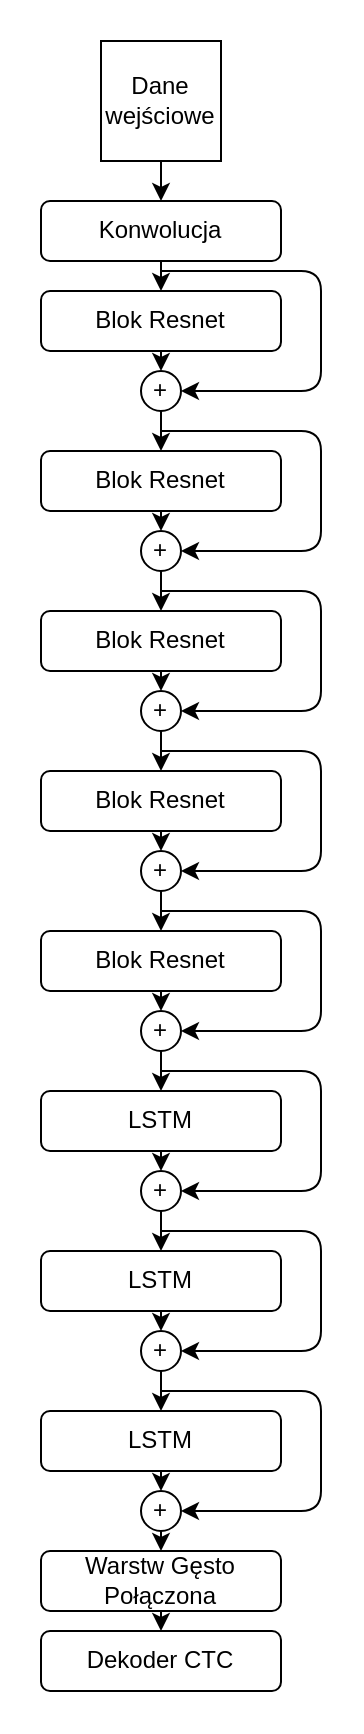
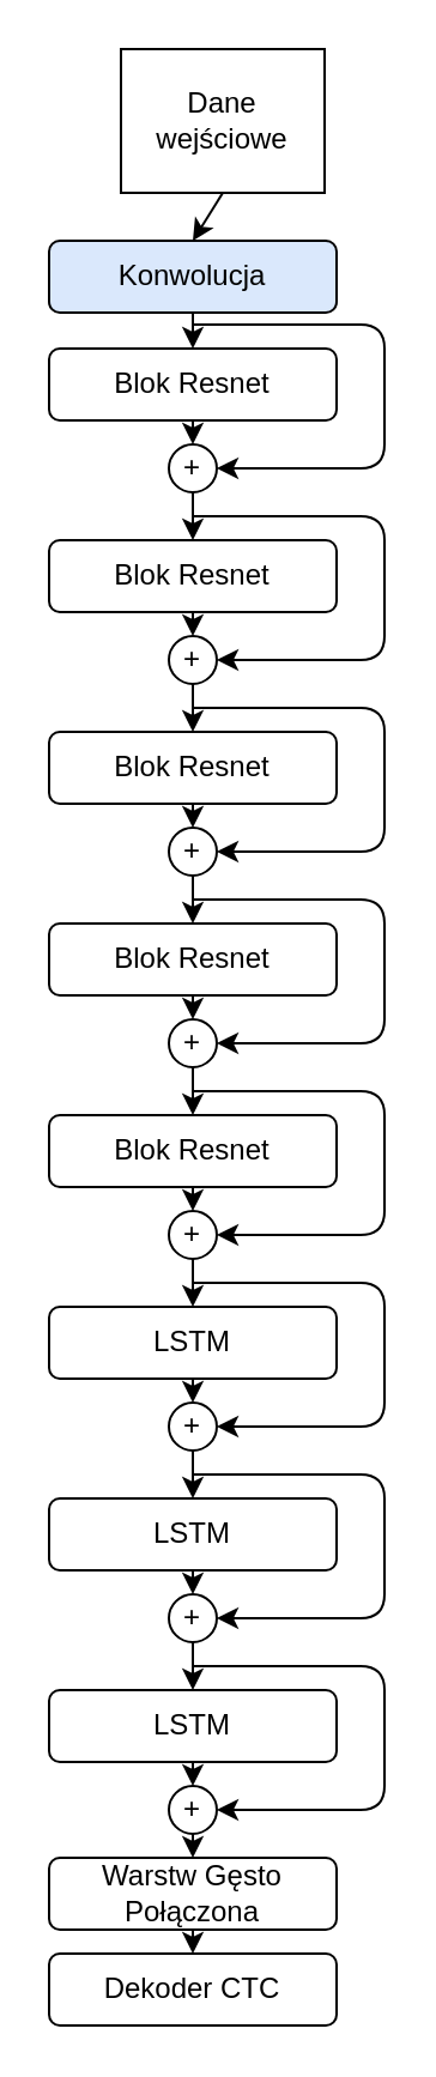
  <mxCell id="0" />
  <mxCell id="1" parent="0" />
- <mxCell id="2" value="&lt;div&gt;Dane &lt;br&gt;&lt;/div&gt;&lt;div&gt;wejściowe&lt;br&gt;&lt;/div&gt;" style="whiteSpace=wrap;html=1;aspect=fixed;" parent="1" vertex="1"><mxGeometry x="50" y="20" width="60" height="60" as="geometry" /></mxCell>
- <mxCell id="3" value="Konwolucja" style="rounded=1;whiteSpace=wrap;html=1;direction=west;horizontal=1;" parent="1" vertex="1"><mxGeometry x="20" y="100" width="120" height="30" as="geometry" /></mxCell>
+ <mxCell id="2" value="&lt;div&gt;Dane &lt;br&gt;&lt;/div&gt;&lt;div&gt;wejściowe&lt;br&gt;&lt;/div&gt;" style="whiteSpace=wrap;html=1;aspect=fixed;" parent="1" vertex="1"><mxGeometry x="50" y="20" width="85" height="60" as="geometry" /></mxCell>
+ <mxCell id="3" value="Konwolucja" style="rounded=1;whiteSpace=wrap;html=1;direction=west;horizontal=1;fillColor=#dae8fc;" parent="1" vertex="1"><mxGeometry x="20" y="100" width="120" height="30" as="geometry" /></mxCell>
  <mxCell id="4" value="&lt;div&gt;Blok Resnet&lt;/div&gt;" style="rounded=1;whiteSpace=wrap;html=1;direction=west;horizontal=1;" parent="1" vertex="1"><mxGeometry x="20" y="145" width="120" height="30" as="geometry" /></mxCell>
  <mxCell id="5" value="" style="endArrow=classic;html=1;exitX=0.5;exitY=1;exitDx=0;exitDy=0;" parent="1" source="2" edge="1"><mxGeometry width="50" height="50" relative="1" as="geometry"><mxPoint x="20" y="470" as="sourcePoint" /><mxPoint x="80" y="100" as="targetPoint" /></mxGeometry></mxCell>
  <mxCell id="6" value="" style="endArrow=classic;html=1;exitX=0.5;exitY=0;exitDx=0;exitDy=0;entryX=0.5;entryY=0;entryDx=0;entryDy=0;" parent="1" source="3" edge="1"><mxGeometry width="50" height="50" relative="1" as="geometry"><mxPoint x="20" y="465" as="sourcePoint" /><mxPoint x="80" y="145" as="targetPoint" /></mxGeometry></mxCell>
  <mxCell id="7" value="+" style="ellipse;whiteSpace=wrap;html=1;aspect=fixed;" vertex="1" parent="1"><mxGeometry x="70" y="185" width="20" height="20" as="geometry" /></mxCell>
  <mxCell id="8" value="" style="endArrow=classic;html=1;exitX=0.5;exitY=0;exitDx=0;exitDy=0;" edge="1" parent="1" source="4"><mxGeometry width="50" height="50" relative="1" as="geometry"><mxPoint x="20" y="895" as="sourcePoint" /><mxPoint x="80" y="185" as="targetPoint" /></mxGeometry></mxCell>
  <mxCell id="9" value="" style="endArrow=classic;html=1;entryX=1;entryY=0.5;entryDx=0;entryDy=0;" edge="1" parent="1" target="7"><mxGeometry width="50" height="50" relative="1" as="geometry"><mxPoint x="80" y="135" as="sourcePoint" /><mxPoint x="70" y="845" as="targetPoint" /><Array as="points"><mxPoint x="160" y="135" /><mxPoint x="160" y="195" /></Array></mxGeometry></mxCell>
  <mxCell id="10" value="&lt;div&gt;Blok Resnet&lt;/div&gt;" style="rounded=1;whiteSpace=wrap;html=1;direction=west;horizontal=1;" vertex="1" parent="1"><mxGeometry x="20" y="225" width="120" height="30" as="geometry" /></mxCell>
  <mxCell id="11" value="" style="endArrow=classic;html=1;exitX=0.5;exitY=0;exitDx=0;exitDy=0;entryX=0.5;entryY=0;entryDx=0;entryDy=0;" edge="1" parent="1"><mxGeometry width="50" height="50" relative="1" as="geometry"><mxPoint x="80" y="205" as="sourcePoint" /><mxPoint x="80" y="225" as="targetPoint" /></mxGeometry></mxCell>
  <mxCell id="12" value="+" style="ellipse;whiteSpace=wrap;html=1;aspect=fixed;" vertex="1" parent="1"><mxGeometry x="70" y="265" width="20" height="20" as="geometry" /></mxCell>
  <mxCell id="13" value="" style="endArrow=classic;html=1;exitX=0.5;exitY=0;exitDx=0;exitDy=0;" edge="1" source="10" parent="1"><mxGeometry width="50" height="50" relative="1" as="geometry"><mxPoint x="20" y="975" as="sourcePoint" /><mxPoint x="80" y="265" as="targetPoint" /></mxGeometry></mxCell>
  <mxCell id="14" value="" style="endArrow=classic;html=1;entryX=1;entryY=0.5;entryDx=0;entryDy=0;" edge="1" target="12" parent="1"><mxGeometry width="50" height="50" relative="1" as="geometry"><mxPoint x="80" y="215" as="sourcePoint" /><mxPoint x="70" y="925" as="targetPoint" /><Array as="points"><mxPoint x="160" y="215" /><mxPoint x="160" y="275" /></Array></mxGeometry></mxCell>
  <mxCell id="15" value="&lt;div&gt;Blok Resnet&lt;/div&gt;" style="rounded=1;whiteSpace=wrap;html=1;direction=west;horizontal=1;" vertex="1" parent="1"><mxGeometry x="20" y="305" width="120" height="30" as="geometry" /></mxCell>
  <mxCell id="16" value="" style="endArrow=classic;html=1;exitX=0.5;exitY=0;exitDx=0;exitDy=0;entryX=0.5;entryY=0;entryDx=0;entryDy=0;" edge="1" parent="1"><mxGeometry width="50" height="50" relative="1" as="geometry"><mxPoint x="80" y="285" as="sourcePoint" /><mxPoint x="80" y="305" as="targetPoint" /></mxGeometry></mxCell>
  <mxCell id="17" value="+" style="ellipse;whiteSpace=wrap;html=1;aspect=fixed;" vertex="1" parent="1"><mxGeometry x="70" y="345" width="20" height="20" as="geometry" /></mxCell>
  <mxCell id="18" value="" style="endArrow=classic;html=1;exitX=0.5;exitY=0;exitDx=0;exitDy=0;" edge="1" source="15" parent="1"><mxGeometry width="50" height="50" relative="1" as="geometry"><mxPoint x="20" y="1055" as="sourcePoint" /><mxPoint x="80" y="345" as="targetPoint" /></mxGeometry></mxCell>
  <mxCell id="19" value="" style="endArrow=classic;html=1;entryX=1;entryY=0.5;entryDx=0;entryDy=0;" edge="1" target="17" parent="1"><mxGeometry width="50" height="50" relative="1" as="geometry"><mxPoint x="80" y="295" as="sourcePoint" /><mxPoint x="70" y="1005" as="targetPoint" /><Array as="points"><mxPoint x="160" y="295" /><mxPoint x="160" y="355" /></Array></mxGeometry></mxCell>
  <mxCell id="20" value="&lt;div&gt;Blok Resnet&lt;/div&gt;" style="rounded=1;whiteSpace=wrap;html=1;direction=west;horizontal=1;" vertex="1" parent="1"><mxGeometry x="20" y="385" width="120" height="30" as="geometry" /></mxCell>
  <mxCell id="21" value="" style="endArrow=classic;html=1;exitX=0.5;exitY=0;exitDx=0;exitDy=0;entryX=0.5;entryY=0;entryDx=0;entryDy=0;" edge="1" parent="1"><mxGeometry width="50" height="50" relative="1" as="geometry"><mxPoint x="80" y="365" as="sourcePoint" /><mxPoint x="80" y="385" as="targetPoint" /></mxGeometry></mxCell>
  <mxCell id="22" value="+" style="ellipse;whiteSpace=wrap;html=1;aspect=fixed;" vertex="1" parent="1"><mxGeometry x="70" y="425" width="20" height="20" as="geometry" /></mxCell>
  <mxCell id="23" value="" style="endArrow=classic;html=1;exitX=0.5;exitY=0;exitDx=0;exitDy=0;" edge="1" source="20" parent="1"><mxGeometry width="50" height="50" relative="1" as="geometry"><mxPoint x="20" y="1135" as="sourcePoint" /><mxPoint x="80" y="425" as="targetPoint" /></mxGeometry></mxCell>
  <mxCell id="24" value="" style="endArrow=classic;html=1;entryX=1;entryY=0.5;entryDx=0;entryDy=0;" edge="1" target="22" parent="1"><mxGeometry width="50" height="50" relative="1" as="geometry"><mxPoint x="80" y="375" as="sourcePoint" /><mxPoint x="70" y="1085" as="targetPoint" /><Array as="points"><mxPoint x="160" y="375" /><mxPoint x="160" y="435" /></Array></mxGeometry></mxCell>
  <mxCell id="25" value="&lt;div&gt;Blok Resnet&lt;/div&gt;" style="rounded=1;whiteSpace=wrap;html=1;direction=west;horizontal=1;" vertex="1" parent="1"><mxGeometry x="20" y="465" width="120" height="30" as="geometry" /></mxCell>
  <mxCell id="26" value="" style="endArrow=classic;html=1;exitX=0.5;exitY=0;exitDx=0;exitDy=0;entryX=0.5;entryY=0;entryDx=0;entryDy=0;" edge="1" parent="1"><mxGeometry width="50" height="50" relative="1" as="geometry"><mxPoint x="80" y="445" as="sourcePoint" /><mxPoint x="80" y="465" as="targetPoint" /></mxGeometry></mxCell>
  <mxCell id="27" value="+" style="ellipse;whiteSpace=wrap;html=1;aspect=fixed;" vertex="1" parent="1"><mxGeometry x="70" y="505" width="20" height="20" as="geometry" /></mxCell>
  <mxCell id="28" value="" style="endArrow=classic;html=1;exitX=0.5;exitY=0;exitDx=0;exitDy=0;" edge="1" source="25" parent="1"><mxGeometry width="50" height="50" relative="1" as="geometry"><mxPoint x="20" y="1215" as="sourcePoint" /><mxPoint x="80" y="505" as="targetPoint" /></mxGeometry></mxCell>
  <mxCell id="29" value="" style="endArrow=classic;html=1;entryX=1;entryY=0.5;entryDx=0;entryDy=0;" edge="1" target="27" parent="1"><mxGeometry width="50" height="50" relative="1" as="geometry"><mxPoint x="80" y="455" as="sourcePoint" /><mxPoint x="70" y="1165" as="targetPoint" /><Array as="points"><mxPoint x="160" y="455" /><mxPoint x="160" y="515" /></Array></mxGeometry></mxCell>
  <mxCell id="30" value="LSTM" style="rounded=1;whiteSpace=wrap;html=1;direction=west;horizontal=1;" vertex="1" parent="1"><mxGeometry x="20" y="545" width="120" height="30" as="geometry" /></mxCell>
  <mxCell id="31" value="" style="endArrow=classic;html=1;exitX=0.5;exitY=0;exitDx=0;exitDy=0;entryX=0.5;entryY=0;entryDx=0;entryDy=0;" edge="1" parent="1"><mxGeometry width="50" height="50" relative="1" as="geometry"><mxPoint x="80" y="525" as="sourcePoint" /><mxPoint x="80" y="545" as="targetPoint" /></mxGeometry></mxCell>
  <mxCell id="32" value="+" style="ellipse;whiteSpace=wrap;html=1;aspect=fixed;" vertex="1" parent="1"><mxGeometry x="70" y="585" width="20" height="20" as="geometry" /></mxCell>
  <mxCell id="33" value="" style="endArrow=classic;html=1;exitX=0.5;exitY=0;exitDx=0;exitDy=0;" edge="1" source="30" parent="1"><mxGeometry width="50" height="50" relative="1" as="geometry"><mxPoint x="20" y="1295" as="sourcePoint" /><mxPoint x="80" y="585" as="targetPoint" /></mxGeometry></mxCell>
  <mxCell id="34" value="" style="endArrow=classic;html=1;entryX=1;entryY=0.5;entryDx=0;entryDy=0;" edge="1" target="32" parent="1"><mxGeometry width="50" height="50" relative="1" as="geometry"><mxPoint x="80" y="535" as="sourcePoint" /><mxPoint x="70" y="1245" as="targetPoint" /><Array as="points"><mxPoint x="160" y="535" /><mxPoint x="160" y="595" /></Array></mxGeometry></mxCell>
  <mxCell id="35" value="&lt;div&gt;LSTM&lt;/div&gt;" style="rounded=1;whiteSpace=wrap;html=1;direction=west;horizontal=1;" vertex="1" parent="1"><mxGeometry x="20" y="625" width="120" height="30" as="geometry" /></mxCell>
  <mxCell id="36" value="" style="endArrow=classic;html=1;exitX=0.5;exitY=0;exitDx=0;exitDy=0;entryX=0.5;entryY=0;entryDx=0;entryDy=0;" edge="1" parent="1"><mxGeometry width="50" height="50" relative="1" as="geometry"><mxPoint x="80" y="605" as="sourcePoint" /><mxPoint x="80" y="625" as="targetPoint" /></mxGeometry></mxCell>
  <mxCell id="37" value="+" style="ellipse;whiteSpace=wrap;html=1;aspect=fixed;" vertex="1" parent="1"><mxGeometry x="70" y="665" width="20" height="20" as="geometry" /></mxCell>
  <mxCell id="38" value="" style="endArrow=classic;html=1;exitX=0.5;exitY=0;exitDx=0;exitDy=0;" edge="1" source="35" parent="1"><mxGeometry width="50" height="50" relative="1" as="geometry"><mxPoint x="20" y="1375" as="sourcePoint" /><mxPoint x="80" y="665" as="targetPoint" /></mxGeometry></mxCell>
  <mxCell id="39" value="" style="endArrow=classic;html=1;entryX=1;entryY=0.5;entryDx=0;entryDy=0;" edge="1" target="37" parent="1"><mxGeometry width="50" height="50" relative="1" as="geometry"><mxPoint x="80" y="615" as="sourcePoint" /><mxPoint x="70" y="1325" as="targetPoint" /><Array as="points"><mxPoint x="160" y="615" /><mxPoint x="160" y="675" /></Array></mxGeometry></mxCell>
  <mxCell id="40" value="&lt;div&gt;LSTM&lt;/div&gt;" style="rounded=1;whiteSpace=wrap;html=1;direction=west;horizontal=1;" vertex="1" parent="1"><mxGeometry x="20" y="705" width="120" height="30" as="geometry" /></mxCell>
  <mxCell id="41" value="" style="endArrow=classic;html=1;exitX=0.5;exitY=0;exitDx=0;exitDy=0;entryX=0.5;entryY=0;entryDx=0;entryDy=0;" edge="1" parent="1"><mxGeometry width="50" height="50" relative="1" as="geometry"><mxPoint x="80" y="685" as="sourcePoint" /><mxPoint x="80" y="705" as="targetPoint" /></mxGeometry></mxCell>
  <mxCell id="42" value="+" style="ellipse;whiteSpace=wrap;html=1;aspect=fixed;" vertex="1" parent="1"><mxGeometry x="70" y="745" width="20" height="20" as="geometry" /></mxCell>
  <mxCell id="43" value="" style="endArrow=classic;html=1;exitX=0.5;exitY=0;exitDx=0;exitDy=0;" edge="1" source="40" parent="1"><mxGeometry width="50" height="50" relative="1" as="geometry"><mxPoint x="20" y="1455" as="sourcePoint" /><mxPoint x="80" y="745" as="targetPoint" /></mxGeometry></mxCell>
  <mxCell id="44" value="" style="endArrow=classic;html=1;entryX=1;entryY=0.5;entryDx=0;entryDy=0;" edge="1" target="42" parent="1"><mxGeometry width="50" height="50" relative="1" as="geometry"><mxPoint x="80" y="695" as="sourcePoint" /><mxPoint x="70" y="1405" as="targetPoint" /><Array as="points"><mxPoint x="160" y="695" /><mxPoint x="160" y="755" /></Array></mxGeometry></mxCell>
  <mxCell id="45" value="&lt;div&gt;Warstw Gęsto Połączona&lt;/div&gt;" style="rounded=1;whiteSpace=wrap;html=1;direction=west;horizontal=1;" vertex="1" parent="1"><mxGeometry x="20" y="775" width="120" height="30" as="geometry" /></mxCell>
  <mxCell id="46" value="" style="endArrow=classic;html=1;exitX=0.5;exitY=1;exitDx=0;exitDy=0;entryX=0.5;entryY=1;entryDx=0;entryDy=0;" edge="1" parent="1" source="42" target="45"><mxGeometry width="50" height="50" relative="1" as="geometry"><mxPoint x="20" y="895" as="sourcePoint" /><mxPoint x="70" y="845" as="targetPoint" /></mxGeometry></mxCell>
  <mxCell id="47" value="&lt;div&gt;Dekoder CTC&lt;/div&gt;" style="rounded=1;whiteSpace=wrap;html=1;direction=west;horizontal=1;" vertex="1" parent="1"><mxGeometry x="20" y="815" width="120" height="30" as="geometry" /></mxCell>
  <mxCell id="48" value="" style="endArrow=classic;html=1;exitX=0.5;exitY=0;exitDx=0;exitDy=0;" edge="1" parent="1" source="45"><mxGeometry width="50" height="50" relative="1" as="geometry"><mxPoint x="20" y="915" as="sourcePoint" /><mxPoint x="80" y="815" as="targetPoint" /></mxGeometry></mxCell>
